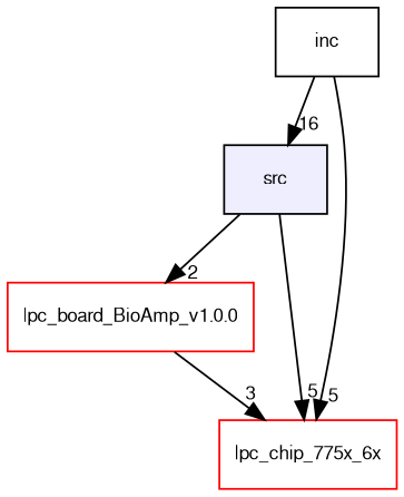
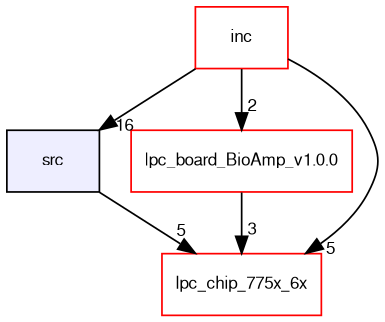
  digraph {
    compound=true
    node [fillcolor=white fontname=FreeSans fontsize=10 shape=box style=filled]
    edge [headlabel=5 labeldistance=1.5 labelfontname=FreeSans labelfontsize=10]
    n1 [fillcolor="#eeeeff" label=src pencolor=black]
    n2 [color=red label="lpc_board_BioAmp_v1.0.0"]
    n3 [color=red label=lpc_chip_775x_6x]
-   n4 [label=inc fillcolor="" style=""]
-   n1 -> n2 [headlabel=2]
+   n4 [label=inc color=red fillcolor="" style=""]
+   n4 -> n2 [headlabel=2]
    n1 -> n3
    n2 -> n3 [headlabel=3]
    n4 -> n1 [headlabel=16]
    n4 -> n3
  }
